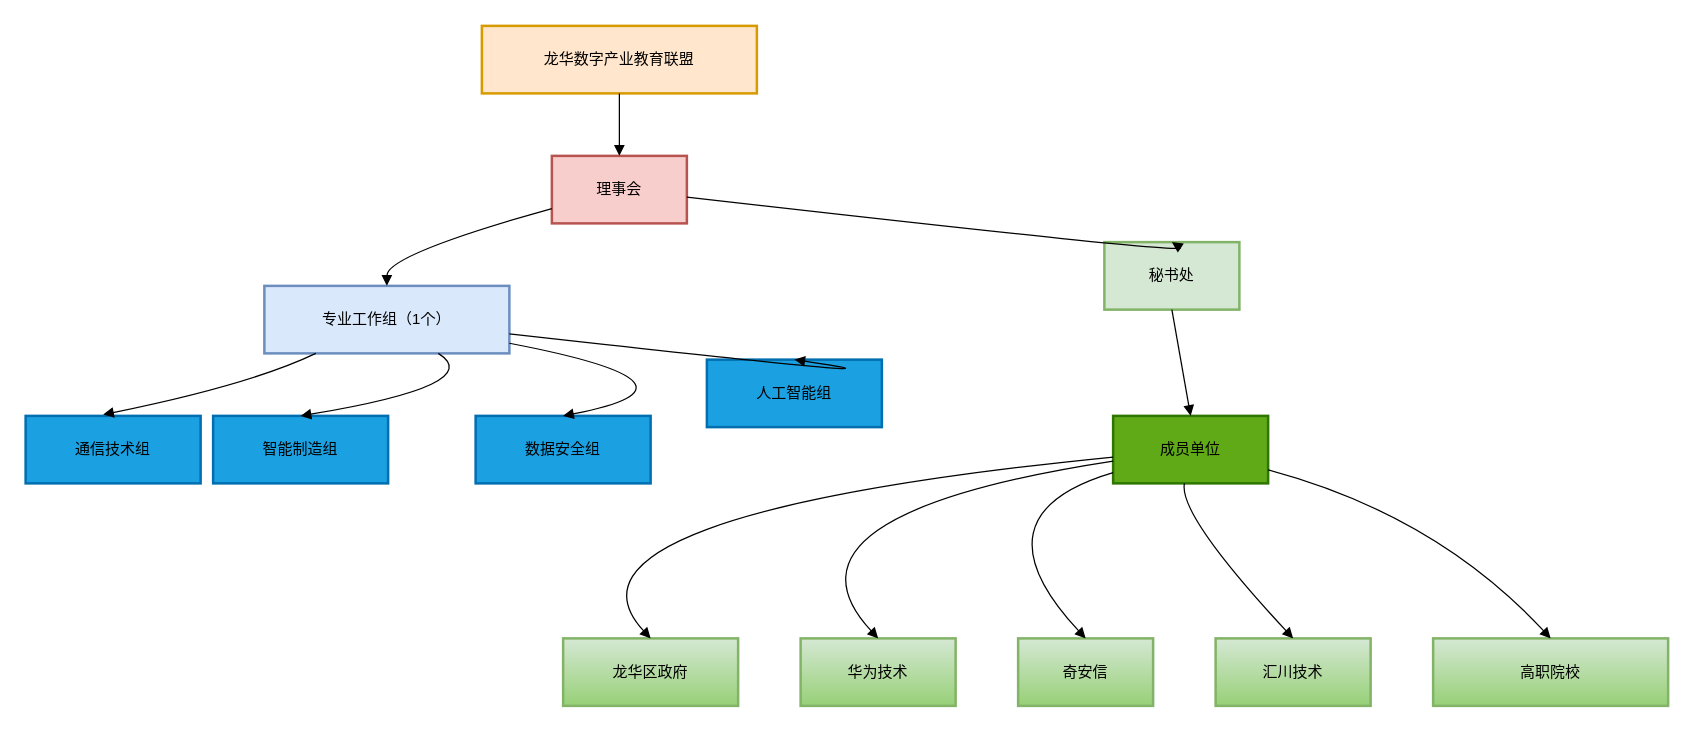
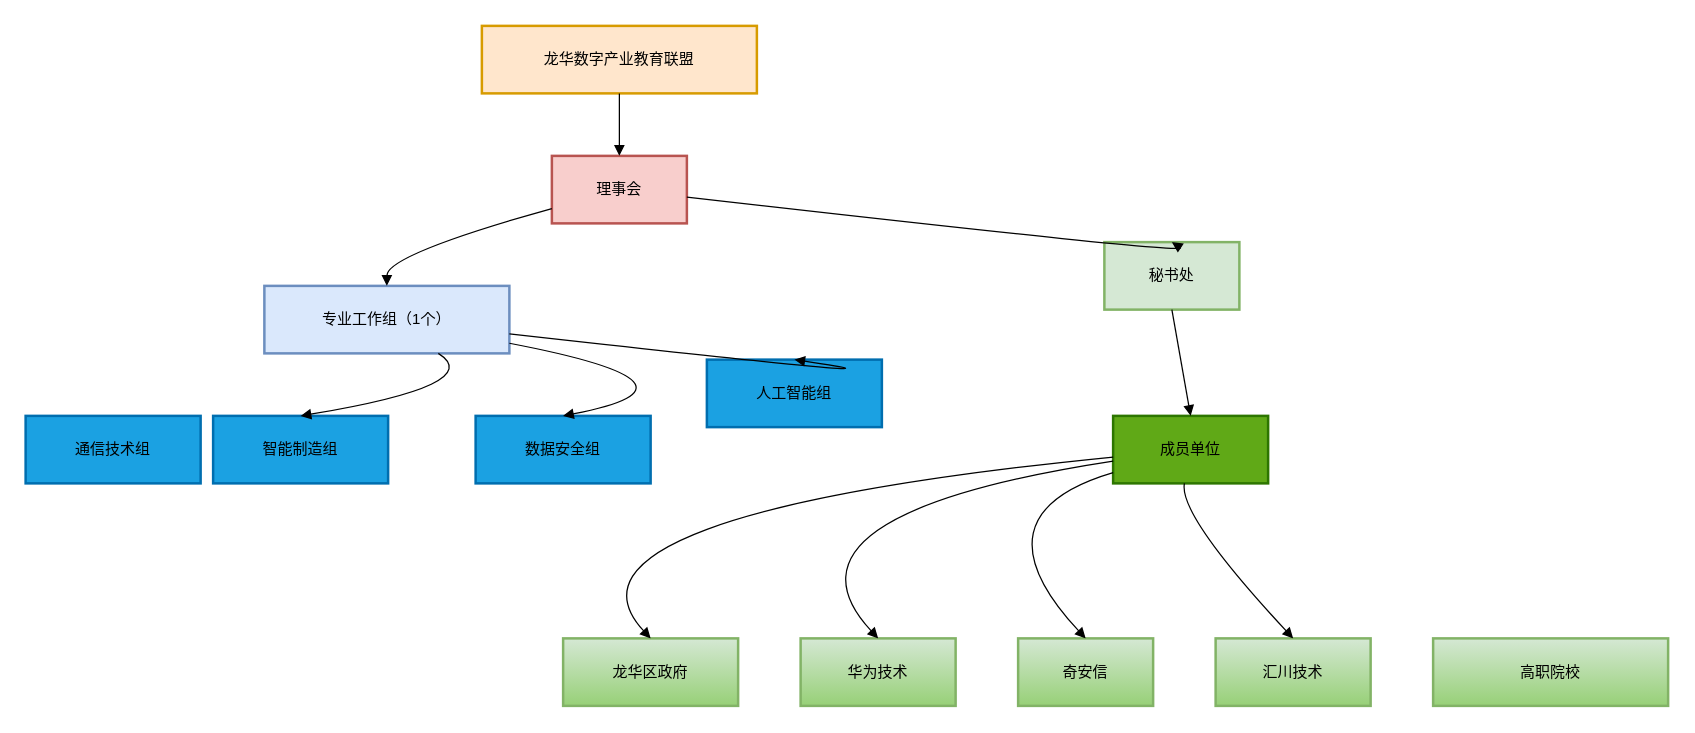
  <mxCell id="0" />
  <mxCell id="1" parent="0" />
  <mxCell id="2" value="龙华数字产业教育联盟" style="whiteSpace=wrap;strokeWidth=2;fillColor=#ffe6cc;strokeColor=#d79b00;fontColor=#000000;labelBackgroundColor=none;" vertex="1" parent="1"><mxGeometry x="385" y="20" width="220" height="54" as="geometry" /></mxCell>
  <mxCell id="3" value="理事会" style="whiteSpace=wrap;strokeWidth=2;fillColor=#f8cecc;strokeColor=#b85450;fontColor=#000000;labelBackgroundColor=none;" vertex="1" parent="1"><mxGeometry x="441" y="124" width="108" height="54" as="geometry" /></mxCell>
  <mxCell id="4" value="秘书处" style="whiteSpace=wrap;strokeWidth=2;fillColor=#d5e8d4;strokeColor=#82b366;fontColor=#000000;labelBackgroundColor=none;" vertex="1" parent="1"><mxGeometry x="883" y="193" width="108" height="54" as="geometry" /></mxCell>
  <mxCell id="5" value="专业工作组（1个）" style="whiteSpace=wrap;strokeWidth=2;fillColor=#dae8fc;strokeColor=#6c8ebf;fontColor=#000000;labelBackgroundColor=none;" vertex="1" parent="1"><mxGeometry x="211" y="228" width="196" height="54" as="geometry" /></mxCell>
  <mxCell id="6" value="通信技术组" style="whiteSpace=wrap;strokeWidth=2;fillColor=#1ba1e2;fontColor=#000000;strokeColor=#006EAF;labelBackgroundColor=none;" vertex="1" parent="1"><mxGeometry x="20" y="332" width="140" height="54" as="geometry" /></mxCell>
  <mxCell id="7" value="智能制造组" style="whiteSpace=wrap;strokeWidth=2;fillColor=#1ba1e2;fontColor=#000000;strokeColor=#006EAF;labelBackgroundColor=none;" vertex="1" parent="1"><mxGeometry x="170" y="332" width="140" height="54" as="geometry" /></mxCell>
  <mxCell id="8" value="数据安全组" style="whiteSpace=wrap;strokeWidth=2;fillColor=#1ba1e2;fontColor=#000000;strokeColor=#006EAF;labelBackgroundColor=none;" vertex="1" parent="1"><mxGeometry x="380" y="332" width="140" height="54" as="geometry" /></mxCell>
  <mxCell id="9" value="人工智能组" style="whiteSpace=wrap;strokeWidth=2;fillColor=#1ba1e2;fontColor=#000000;strokeColor=#006EAF;labelBackgroundColor=none;" vertex="1" parent="1"><mxGeometry x="565" y="287" width="140" height="54" as="geometry" /></mxCell>
  <mxCell id="10" value="成员单位" style="whiteSpace=wrap;strokeWidth=2;fillColor=#60a917;fontColor=#000000;strokeColor=#2D7600;labelBackgroundColor=none;" vertex="1" parent="1"><mxGeometry x="890" y="332" width="124" height="54" as="geometry" /></mxCell>
  <mxCell id="11" value="龙华区政府" style="whiteSpace=wrap;strokeWidth=2;fillColor=#d5e8d4;strokeColor=#82b366;gradientColor=#97d077;fontColor=#000000;labelBackgroundColor=none;" vertex="1" parent="1"><mxGeometry x="450" y="510" width="140" height="54" as="geometry" /></mxCell>
  <mxCell id="12" value="华为技术" style="whiteSpace=wrap;strokeWidth=2;fillColor=#d5e8d4;strokeColor=#82b366;gradientColor=#97d077;fontColor=#000000;labelBackgroundColor=none;" vertex="1" parent="1"><mxGeometry x="640" y="510" width="124" height="54" as="geometry" /></mxCell>
  <mxCell id="13" value="奇安信" style="whiteSpace=wrap;strokeWidth=2;fillColor=#d5e8d4;strokeColor=#82b366;gradientColor=#97d077;fontColor=#000000;labelBackgroundColor=none;" vertex="1" parent="1"><mxGeometry x="814" y="510" width="108" height="54" as="geometry" /></mxCell>
  <mxCell id="14" value="汇川技术" style="whiteSpace=wrap;strokeWidth=2;fillColor=#d5e8d4;strokeColor=#82b366;gradientColor=#97d077;fontColor=#000000;labelBackgroundColor=none;" vertex="1" parent="1"><mxGeometry x="972" y="510" width="124" height="54" as="geometry" /></mxCell>
  <mxCell id="15" value="高职院校" style="whiteSpace=wrap;strokeWidth=2;fillColor=#d5e8d4;strokeColor=#82b366;gradientColor=#97d077;fontColor=#000000;labelBackgroundColor=none;" vertex="1" parent="1"><mxGeometry x="1146" y="510" width="188" height="54" as="geometry" /></mxCell>
  <mxCell id="16" value="" style="curved=1;startArrow=none;endArrow=block;exitX=0.5;exitY=1;entryX=0.5;entryY=0;rounded=0;fontColor=#000000;labelBackgroundColor=none;" edge="1" parent="1" source="2" target="3"><mxGeometry relative="1" as="geometry"><Array as="points" /></mxGeometry></mxCell>
  <mxCell id="17" value="" style="curved=1;startArrow=none;endArrow=block;exitX=1;exitY=0.61;entryX=0.5;entryY=0;rounded=0;fontColor=#000000;labelBackgroundColor=none;" edge="1" parent="1" source="3" target="4"><mxGeometry relative="1" as="geometry"><Array as="points"><mxPoint x="952" y="203" /></Array></mxGeometry></mxCell>
  <mxCell id="18" value="" style="curved=1;startArrow=none;endArrow=block;exitX=0;exitY=0.78;entryX=0.5;entryY=0;rounded=0;fontColor=#000000;labelBackgroundColor=none;" edge="1" parent="1" source="3" target="5"><mxGeometry relative="1" as="geometry"><Array as="points"><mxPoint x="309" y="203" /></Array></mxGeometry></mxCell>
- <mxCell id="19" value="" style="curved=1;startArrow=none;endArrow=block;exitX=0.21;exitY=1;entryX=0.443;entryY=-0.019;rounded=0;entryDx=0;entryDy=0;entryPerimeter=0;fontColor=#000000;labelBackgroundColor=none;" edge="1" parent="1" source="5" target="6"><mxGeometry relative="1" as="geometry"><Array as="points"><mxPoint x="200" y="307" /></Array><mxPoint x="200" y="332" as="targetPoint" /></mxGeometry></mxCell>
  <mxCell id="20" value="" style="curved=1;startArrow=none;endArrow=block;exitX=0.71;exitY=1;entryX=0.5;entryY=0;rounded=0;fontColor=#000000;labelBackgroundColor=none;" edge="1" parent="1" source="5" target="7"><mxGeometry relative="1" as="geometry"><Array as="points"><mxPoint x="390" y="307" /></Array></mxGeometry></mxCell>
  <mxCell id="21" value="" style="curved=1;startArrow=none;endArrow=block;exitX=1;exitY=0.85;entryX=0.5;entryY=0;rounded=0;fontColor=#000000;labelBackgroundColor=none;" edge="1" parent="1" source="5" target="8"><mxGeometry relative="1" as="geometry"><Array as="points"><mxPoint x="580" y="307" /></Array></mxGeometry></mxCell>
  <mxCell id="22" value="" style="curved=1;startArrow=none;endArrow=block;exitX=1;exitY=0.71;entryX=0.5;entryY=0;rounded=0;fontColor=#000000;labelBackgroundColor=none;" edge="1" parent="1" source="5" target="9"><mxGeometry relative="1" as="geometry"><Array as="points"><mxPoint x="770" y="307" /></Array></mxGeometry></mxCell>
  <mxCell id="23" value="" style="curved=1;startArrow=none;endArrow=block;exitX=0.5;exitY=1;entryX=0.5;entryY=0;rounded=0;fontColor=#000000;labelBackgroundColor=none;" edge="1" parent="1" source="4" target="10"><mxGeometry relative="1" as="geometry"><Array as="points" /></mxGeometry></mxCell>
  <mxCell id="24" value="" style="curved=1;startArrow=none;endArrow=block;exitX=0;exitY=0.61;entryX=0.5;entryY=0;rounded=0;fontColor=#000000;labelBackgroundColor=none;" edge="1" parent="1" source="10" target="11"><mxGeometry relative="1" as="geometry"><Array as="points"><mxPoint x="428" y="411" /></Array></mxGeometry></mxCell>
  <mxCell id="25" value="" style="curved=1;startArrow=none;endArrow=block;exitX=0;exitY=0.67;entryX=0.5;entryY=0;rounded=0;fontColor=#000000;labelBackgroundColor=none;" edge="1" parent="1" source="10" target="12"><mxGeometry relative="1" as="geometry"><Array as="points"><mxPoint x="610" y="411" /></Array></mxGeometry></mxCell>
  <mxCell id="26" value="" style="curved=1;startArrow=none;endArrow=block;exitX=0;exitY=0.84;entryX=0.5;entryY=0;rounded=0;fontColor=#000000;labelBackgroundColor=none;" edge="1" parent="1" source="10" target="13"><mxGeometry relative="1" as="geometry"><Array as="points"><mxPoint x="776" y="411" /></Array></mxGeometry></mxCell>
  <mxCell id="27" value="" style="curved=1;startArrow=none;endArrow=block;exitX=0.46;exitY=1;entryX=0.5;entryY=0;rounded=0;fontColor=#000000;labelBackgroundColor=none;" edge="1" parent="1" source="10" target="14"><mxGeometry relative="1" as="geometry"><Array as="points"><mxPoint x="942" y="411" /></Array></mxGeometry></mxCell>
- <mxCell id="28" value="" style="curved=1;startArrow=none;endArrow=block;exitX=1;exitY=0.8;entryX=0.5;entryY=0;rounded=0;fontColor=#000000;labelBackgroundColor=none;" edge="1" parent="1" source="10" target="15"><mxGeometry relative="1" as="geometry"><Array as="points"><mxPoint x="1148" y="411" /></Array></mxGeometry></mxCell>
